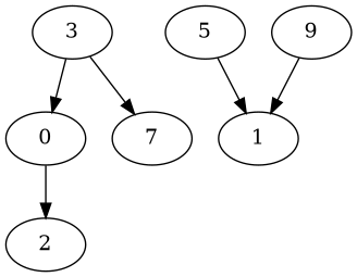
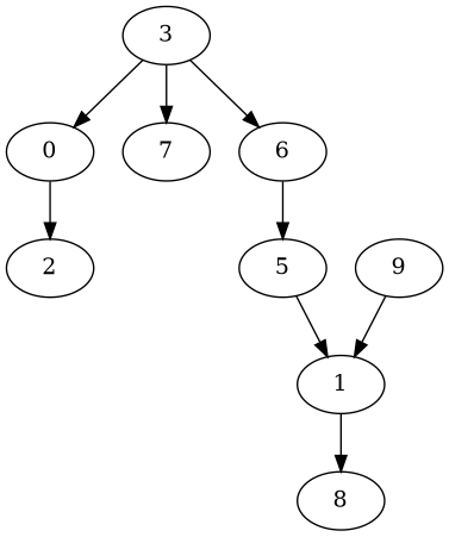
  digraph {
    "Duplicate states"=0
    GraphType=S_P
    "Max states in OPEN"=0
    Modes="120000ms; topo-ordered tasks, ; Pruning: task equivalence, fixed order ready list, ; F-value: ; Optimisation: best schedule length (SL) optimisation on equal, "
    NumberOfTasks=10
    "Pruned using list schedule length"=59
    "States removed from OPEN"=0
    TargetSystem="Homogeneous-4"
    "Time to schedule (ms)"=100
    "Total idle time"=0
    "Total schedule length"=76
    "Total sequential time"=76
    "Total states created"=90
    fontname="DejaVu Serif"
    node [Processor=0 Weight=5 fontname="DejaVu Serif"]
    edge [Weight=23 fontname="DejaVu Serif"]
    0 ["Finish time"=5 "Start time"=0]
    2 ["Finish time"=17 "Start time"=12]
    3 ["Finish time"=12 "Start time"=5 Weight=7]
    7 ["Finish time"=25 "Start time"=17 Weight=8]
+   6 ["Finish time"=42 "Start time"=32 Weight=10]
    5 ["Finish time"=52 "Start time"=42 Weight=10]
    1 ["Finish time"=66 "Start time"=57 Weight=9]
    9 ["Finish time"=57 "Start time"=52]
+   8 ["Finish time"=76 "Start time"=66 Weight=10]
    0 -> 2
    3 -> 0 [Weight=81]
    3 -> 7
+   3 -> 6 [Weight=35]
+   6 -> 5 [Weight=35]
    5 -> 1 [Weight=115]
+   1 -> 8 [Weight=104]
    9 -> 1 [Weight=104]
  }
